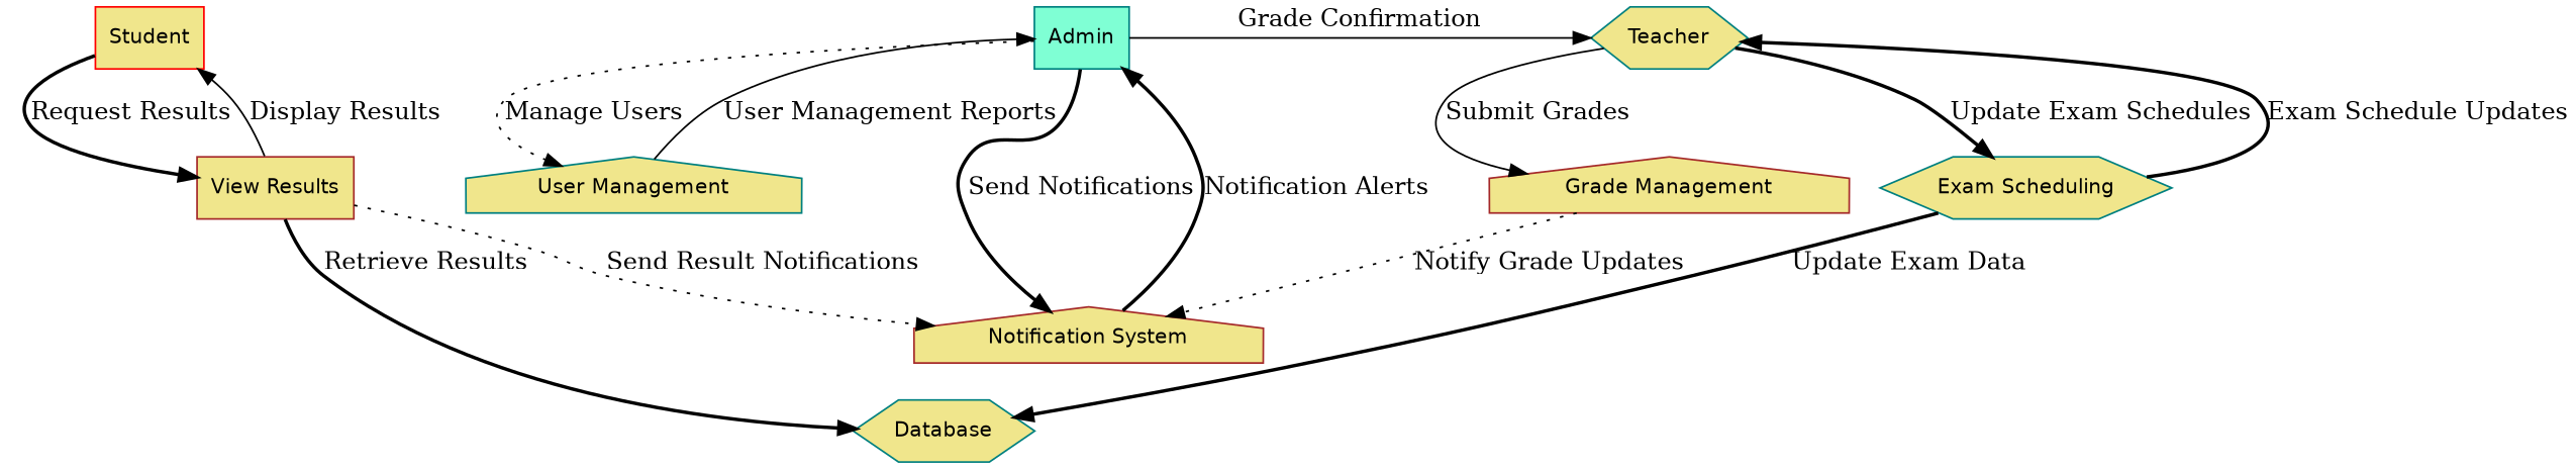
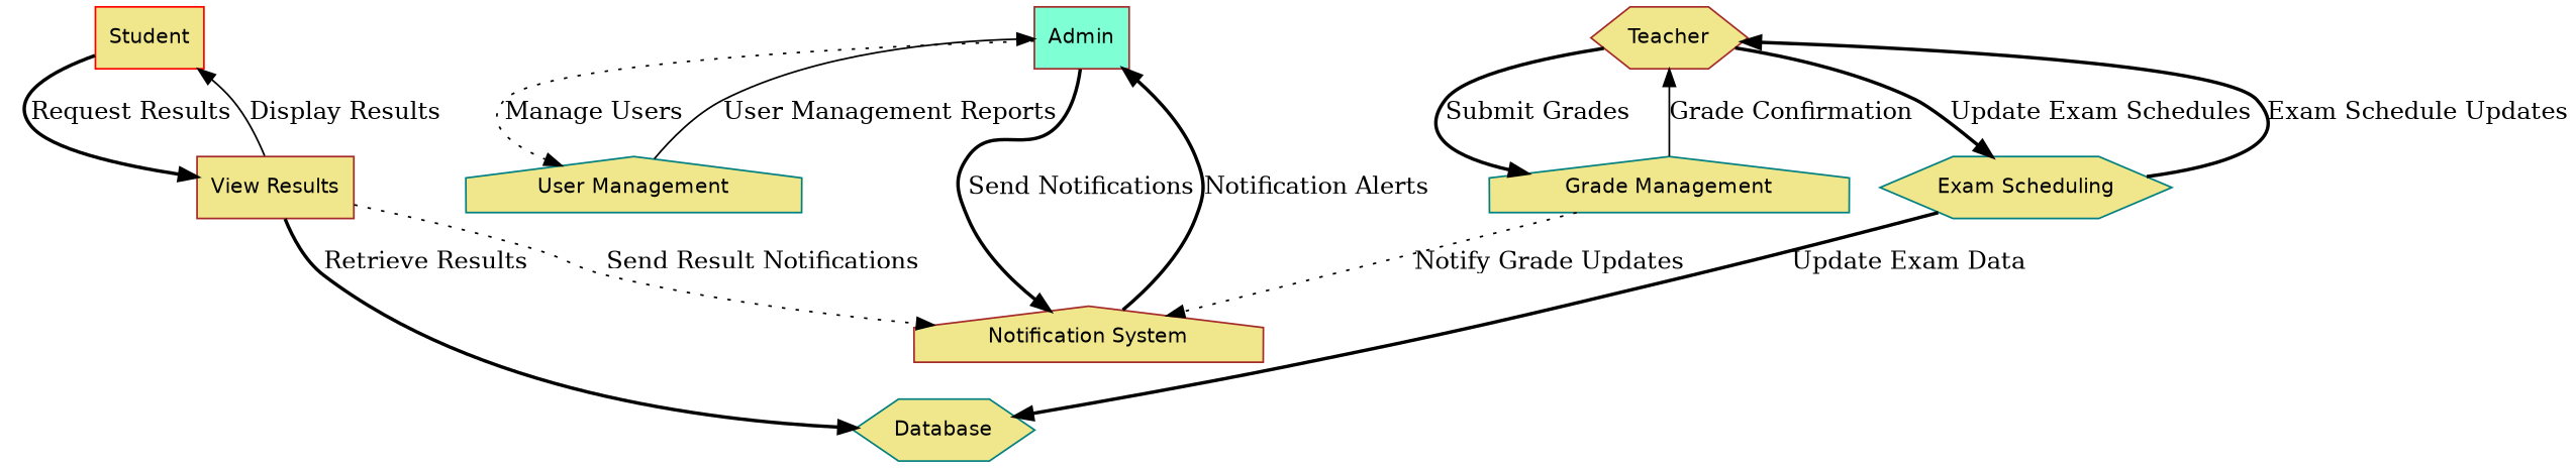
  digraph {
    node [color=teal fillcolor=khaki fontname=Helvetica fontsize=12 shape=box style=filled]
    edge [style=bold]
    n1 [color=red label=Student]
-   n2 [label=Teacher shape=hexagon]
-   n3 [fillcolor=aquamarine label=Admin]
+   n2 [color=brown label=Teacher shape=hexagon]
+   n3 [color=brown fillcolor=aquamarine label=Admin]
    n4 [label=Database shape=hexagon]
    n5 [color=brown label="View Results"]
-   n6 [color=brown label="Grade Management" shape=house]
+   n6 [label="Grade Management" shape=house]
    n7 [label="Exam Scheduling" shape=hexagon]
    n8 [color=brown label="Notification System" shape=house]
    n9 [label="User Management" shape=house]
    subgraph sub_1 {
      rank=source
      n1
      n2
      n3
    }
    subgraph sub_2 {
      rank=sink
      n4
    }
    n1 -> n5 [label="Request Results"]
-   n2 -> n6 [label="Submit Grades" style=solid]
+   n2 -> n6 [label="Submit Grades"]
    n2 -> n7 [label="Update Exam Schedules"]
    n3 -> n8 [label="Send Notifications"]
    n3 -> n9 [label="Manage Users" style=dotted]
    n5 -> n1 [label="Display Results" style=solid]
    n5 -> n4 [label="Retrieve Results"]
    n5 -> n8 [label="Send Result Notifications" style=dotted]
-   n3 -> n2 [label="Grade Confirmation" style=solid]
+   n6 -> n2 [label="Grade Confirmation" style=solid]
    n6 -> n8 [label="Notify Grade Updates" style=dotted]
    n7 -> n2 [label="Exam Schedule Updates"]
    n7 -> n4 [label="Update Exam Data"]
    n8 -> n3 [label="Notification Alerts"]
    n9 -> n3 [label="User Management Reports" style=solid]
  }
